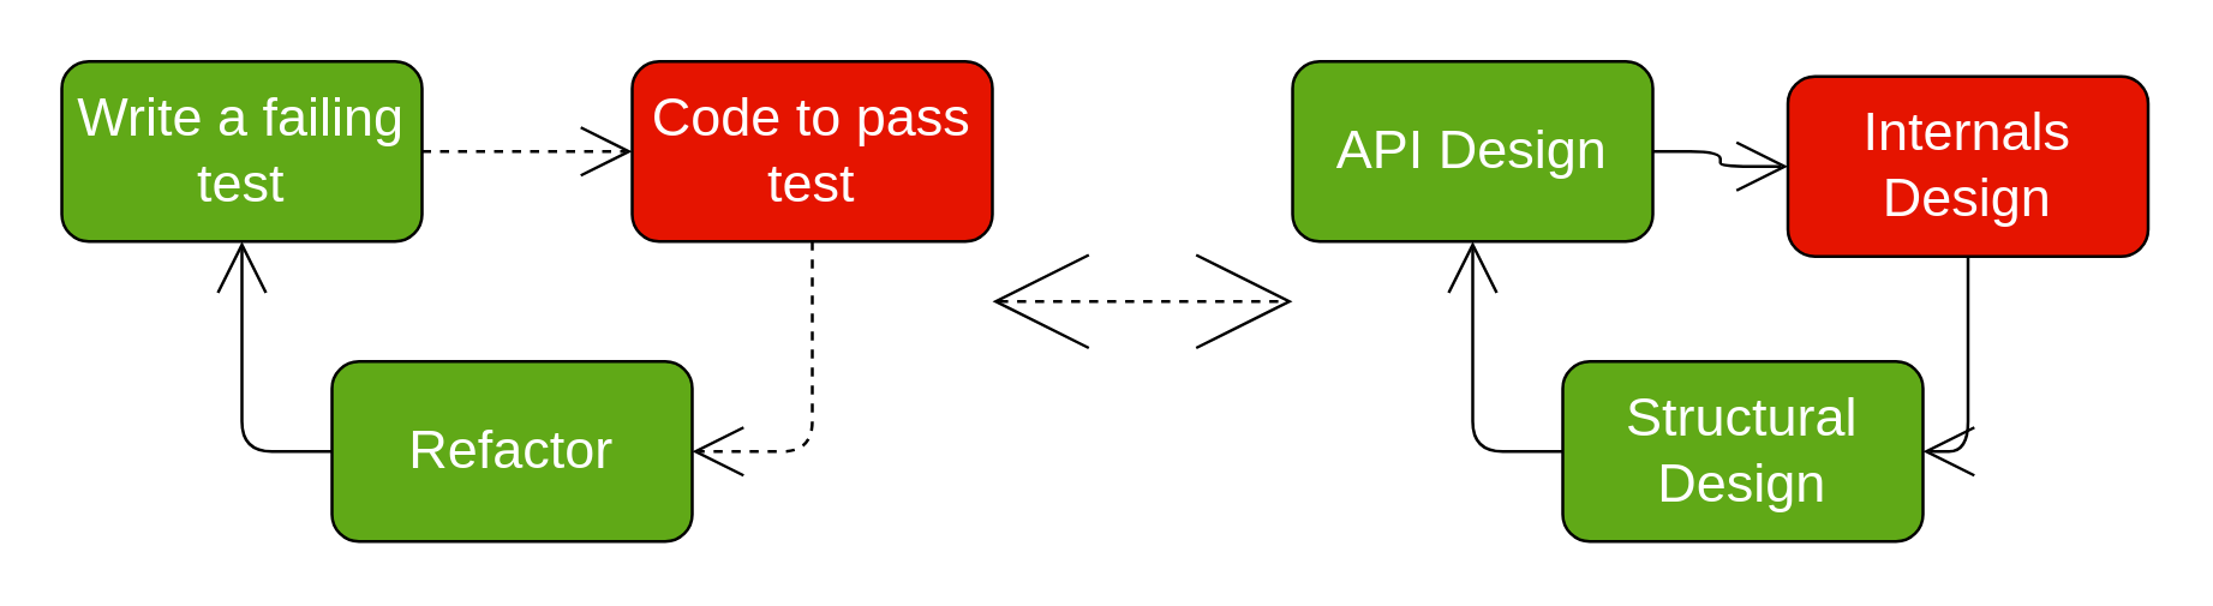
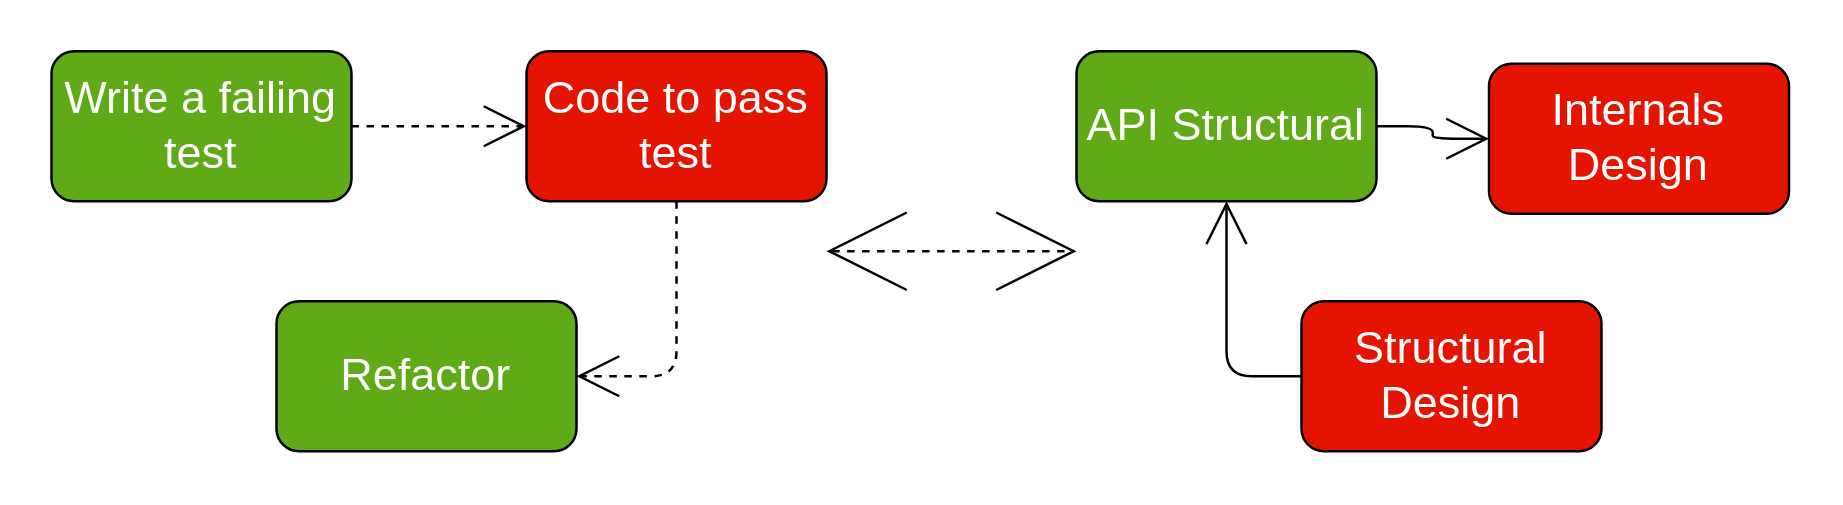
  <mxCell id="0" />
  <mxCell id="1" parent="0" />
  <mxCell id="2" style="edgeStyle=orthogonalEdgeStyle;html=1;exitX=1;exitY=0.5;exitDx=0;exitDy=0;entryX=0;entryY=0.5;entryDx=0;entryDy=0;fontSize=18;endArrow=open;endFill=0;endSize=15;strokeColor=#000000;dashed=1;" edge="1" parent="1" source="3" target="5"><mxGeometry relative="1" as="geometry" /></mxCell>
  <mxCell id="3" value="Write a failing test" style="rounded=1;whiteSpace=wrap;html=1;fontSize=18;fillColor=#60a917;fontColor=#ffffff;strokeColor=#000000;" vertex="1" parent="1"><mxGeometry x="20" y="20" width="120" height="60" as="geometry" /></mxCell>
  <mxCell id="4" style="edgeStyle=orthogonalEdgeStyle;html=1;exitX=0.5;exitY=1;exitDx=0;exitDy=0;entryX=1;entryY=0.5;entryDx=0;entryDy=0;fontSize=18;endArrow=open;endFill=0;endSize=15;strokeColor=#000000;dashed=1;" edge="1" parent="1" source="5" target="7"><mxGeometry relative="1" as="geometry" /></mxCell>
  <mxCell id="5" value="Code to pass test" style="rounded=1;whiteSpace=wrap;html=1;fontSize=18;fillColor=#e51400;fontColor=#ffffff;strokeColor=#000000;" vertex="1" parent="1"><mxGeometry x="210" y="20" width="120" height="60" as="geometry" /></mxCell>
- <mxCell id="6" style="edgeStyle=orthogonalEdgeStyle;html=1;exitX=0;exitY=0.5;exitDx=0;exitDy=0;entryX=0.5;entryY=1;entryDx=0;entryDy=0;fontSize=18;endArrow=open;endFill=0;endSize=15;strokeColor=#000000;" edge="1" parent="1" source="7" target="3"><mxGeometry relative="1" as="geometry" /></mxCell>
  <mxCell id="7" value="Refactor" style="rounded=1;whiteSpace=wrap;html=1;fontSize=18;fillColor=#60a917;fontColor=#ffffff;strokeColor=#000000;" vertex="1" parent="1"><mxGeometry x="110" y="120" width="120" height="60" as="geometry" /></mxCell>
  <mxCell id="8" style="edgeStyle=orthogonalEdgeStyle;html=1;exitX=1;exitY=0.5;exitDx=0;exitDy=0;entryX=0;entryY=0.5;entryDx=0;entryDy=0;fontSize=18;endArrow=open;endFill=0;endSize=15;strokeColor=#000000;" edge="1" parent="1" source="9" target="11"><mxGeometry relative="1" as="geometry" /></mxCell>
- <mxCell id="9" value="API Design" style="rounded=1;whiteSpace=wrap;html=1;fontSize=18;fillColor=#60a917;fontColor=#ffffff;strokeColor=#000000;" vertex="1" parent="1"><mxGeometry x="430" y="20" width="120" height="60" as="geometry" /></mxCell>
- <mxCell id="10" style="edgeStyle=orthogonalEdgeStyle;html=1;exitX=0.5;exitY=1;exitDx=0;exitDy=0;entryX=1;entryY=0.5;entryDx=0;entryDy=0;fontSize=18;endArrow=open;endFill=0;endSize=15;strokeColor=#000000;" edge="1" parent="1" source="11" target="13"><mxGeometry relative="1" as="geometry" /></mxCell>
+ <mxCell id="9" value="API Structural" style="rounded=1;whiteSpace=wrap;html=1;fontSize=18;fillColor=#60a917;fontColor=#ffffff;strokeColor=#000000;" vertex="1" parent="1"><mxGeometry x="430" y="20" width="120" height="60" as="geometry" /></mxCell>
  <mxCell id="11" value="Internals Design" style="rounded=1;whiteSpace=wrap;html=1;fontSize=18;fillColor=#e51400;fontColor=#ffffff;strokeColor=#000000;" vertex="1" parent="1"><mxGeometry x="595" y="25" width="120" height="60" as="geometry" /></mxCell>
  <mxCell id="12" style="edgeStyle=orthogonalEdgeStyle;html=1;exitX=0;exitY=0.5;exitDx=0;exitDy=0;entryX=0.5;entryY=1;entryDx=0;entryDy=0;fontSize=18;endArrow=open;endFill=0;endSize=15;strokeColor=#000000;" edge="1" parent="1" source="13" target="9"><mxGeometry relative="1" as="geometry" /></mxCell>
- <mxCell id="13" value="Structural Design" style="rounded=1;whiteSpace=wrap;html=1;fontSize=18;fillColor=#60a917;fontColor=#ffffff;strokeColor=#000000;" vertex="1" parent="1"><mxGeometry x="520" y="120" width="120" height="60" as="geometry" /></mxCell>
+ <mxCell id="13" value="Structural Design" style="rounded=1;whiteSpace=wrap;html=1;fontSize=18;fillColor=#e51400;fontColor=#ffffff;strokeColor=#000000;" vertex="1" parent="1"><mxGeometry x="520" y="120" width="120" height="60" as="geometry" /></mxCell>
  <mxCell id="14" value="" style="endArrow=open;startArrow=open;html=1;fontSize=18;endSize=30;strokeColor=#000000;startFill=0;endFill=0;startSize=30;dashed=1;" edge="1" parent="1"><mxGeometry width="50" height="50" relative="1" as="geometry"><mxPoint x="330" y="100" as="sourcePoint" /><mxPoint x="430" y="100" as="targetPoint" /></mxGeometry></mxCell>
